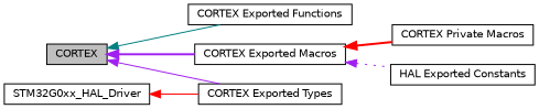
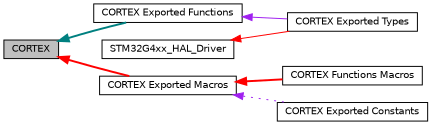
  digraph {
    rankdir=LR
    node [color=black fillcolor=white fontname=Helvetica fontsize=10 shape=box style=filled]
    edge [color=purple dir=back fontname=Helvetica fontsize=10 labelfontname=Helvetica labelfontsize=10 shape=plaintext style=bold]
-   n1 [height=0.2 label="CORTEX Private Macros" width=0.4]
+   n1 [height=0.2 label="CORTEX Functions Macros" width=0.4]
    n2 [height=0.2 label="CORTEX Exported Functions" width=0.4]
    n3 [height=0.2 label="CORTEX Exported Macros" width=0.4]
-   n4 [height=0.2 label="HAL Exported Constants" width=0.4]
+   n4 [height=0.2 label="CORTEX Exported Constants" width=0.4]
    n5 [height=0.2 label="CORTEX Exported Types" width=0.4]
    n6 [fillcolor=grey75 fontcolor=black height=0.2 label=CORTEX width=0.4]
-   n7 [height=0.2 label=STM32G0xx_HAL_Driver width=0.4]
+   n7 [height=0.2 label=STM32G4xx_HAL_Driver width=0.4]
    n3 -> n1 [color=red]
    n3 -> n4 [style=dotted]
-   n6 -> n2 [color=teal style=solid]
-   n6 -> n3
-   n6 -> n5 [style=solid]
+   n6 -> n2 [color=teal]
+   n6 -> n3 [color=red]
+   n2 -> n5 [style=solid]
    n7 -> n5 [color=red style=solid]
  }
